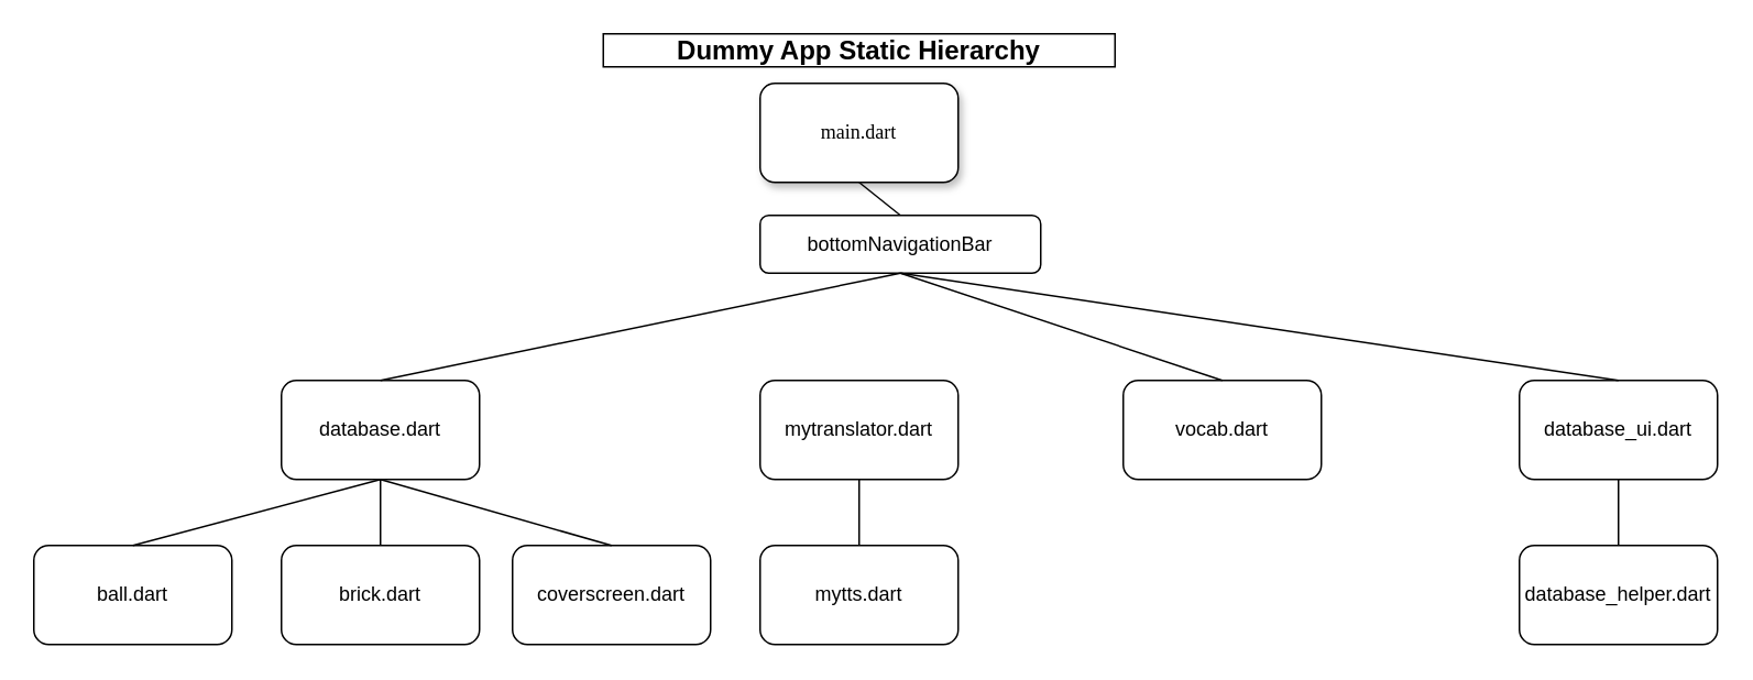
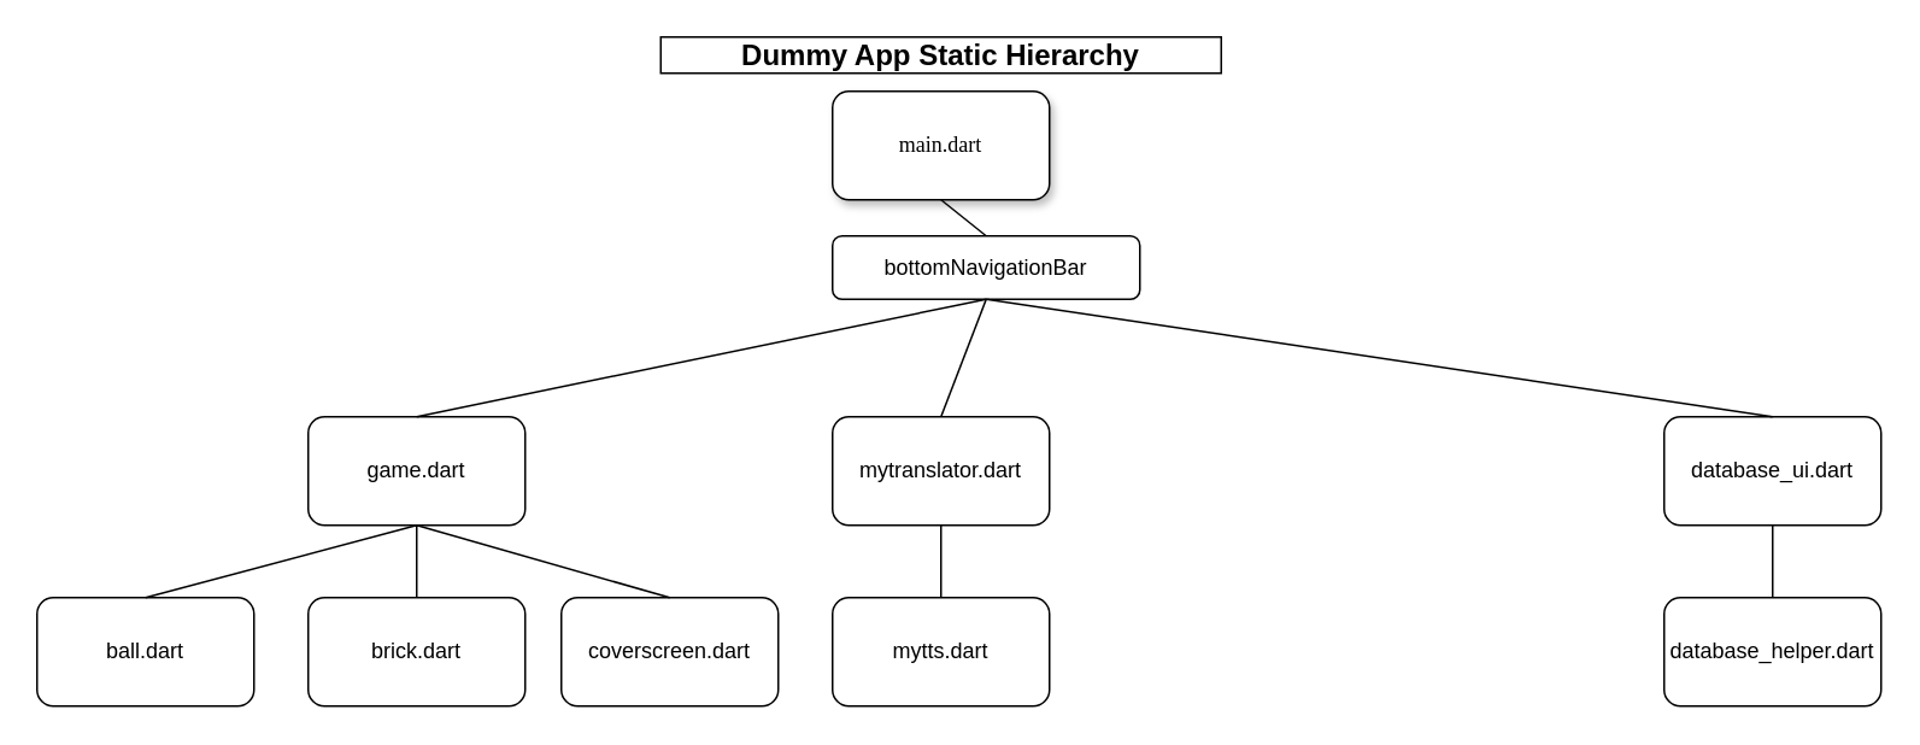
  <mxCell id="0" />
  <mxCell id="1" parent="0" />
  <mxCell id="2" value="main.dart" style="whiteSpace=wrap;html=1;rounded=1;shadow=1;labelBackgroundColor=none;strokeWidth=1;fontFamily=Verdana;fontSize=12;align=center;" parent="1" vertex="1"><mxGeometry x="460" y="50" width="120" height="60" as="geometry" /></mxCell>
  <mxCell id="3" value="" style="endArrow=none;html=1;rounded=0;exitX=0.5;exitY=1;exitDx=0;exitDy=0;entryX=0.5;entryY=0;entryDx=0;entryDy=0;" parent="1" source="2" target="5" edge="1"><mxGeometry width="50" height="50" relative="1" as="geometry"><mxPoint x="540" y="210" as="sourcePoint" /><mxPoint x="570" y="130" as="targetPoint" /></mxGeometry></mxCell>
- <mxCell id="4" value="database.dart" style="rounded=1;whiteSpace=wrap;html=1;" parent="1" vertex="1"><mxGeometry x="170" y="230" width="120" height="60" as="geometry" /></mxCell>
+ <mxCell id="4" value="game.dart" style="rounded=1;whiteSpace=wrap;html=1;" parent="1" vertex="1"><mxGeometry x="170" y="230" width="120" height="60" as="geometry" /></mxCell>
  <mxCell id="5" value="bottomNavigationBar" style="rounded=1;whiteSpace=wrap;html=1;" parent="1" vertex="1"><mxGeometry x="460" y="130" width="170" height="35" as="geometry" /></mxCell>
  <mxCell id="6" value="" style="endArrow=none;html=1;rounded=0;entryX=0.5;entryY=1;entryDx=0;entryDy=0;exitX=0.5;exitY=0;exitDx=0;exitDy=0;" parent="1" source="4" target="5" edge="1"><mxGeometry width="50" height="50" relative="1" as="geometry"><mxPoint x="500" y="430" as="sourcePoint" /><mxPoint x="550" y="380" as="targetPoint" /></mxGeometry></mxCell>
  <mxCell id="7" value="coverscreen.dart" style="rounded=1;whiteSpace=wrap;html=1;" parent="1" vertex="1"><mxGeometry x="310" y="330" width="120" height="60" as="geometry" /></mxCell>
  <mxCell id="8" value="ball.dart" style="rounded=1;whiteSpace=wrap;html=1;" parent="1" vertex="1"><mxGeometry x="20" y="330" width="120" height="60" as="geometry" /></mxCell>
  <mxCell id="9" value="brick.dart" style="rounded=1;whiteSpace=wrap;html=1;" parent="1" vertex="1"><mxGeometry x="170" y="330" width="120" height="60" as="geometry" /></mxCell>
  <mxCell id="10" value="" style="endArrow=none;html=1;rounded=0;entryX=0.5;entryY=1;entryDx=0;entryDy=0;exitX=0.5;exitY=0;exitDx=0;exitDy=0;" parent="1" source="9" target="4" edge="1"><mxGeometry width="50" height="50" relative="1" as="geometry"><mxPoint x="260" y="440" as="sourcePoint" /><mxPoint x="310" y="390" as="targetPoint" /></mxGeometry></mxCell>
  <mxCell id="11" value="" style="endArrow=none;html=1;rounded=0;entryX=0.5;entryY=0;entryDx=0;entryDy=0;exitX=0.5;exitY=1;exitDx=0;exitDy=0;" parent="1" source="4" target="7" edge="1"><mxGeometry width="50" height="50" relative="1" as="geometry"><mxPoint x="250" y="310" as="sourcePoint" /><mxPoint x="370" y="270" as="targetPoint" /></mxGeometry></mxCell>
  <mxCell id="12" value="" style="endArrow=none;html=1;rounded=0;entryX=0.5;entryY=1;entryDx=0;entryDy=0;exitX=0.5;exitY=0;exitDx=0;exitDy=0;" parent="1" source="8" target="4" edge="1"><mxGeometry width="50" height="50" relative="1" as="geometry"><mxPoint x="80" y="290" as="sourcePoint" /><mxPoint x="120" y="280" as="targetPoint" /></mxGeometry></mxCell>
  <mxCell id="13" value="mytts.dart" style="rounded=1;whiteSpace=wrap;html=1;" parent="1" vertex="1"><mxGeometry x="460" y="330" width="120" height="60" as="geometry" /></mxCell>
  <mxCell id="14" value="mytranslator.dart" style="rounded=1;whiteSpace=wrap;html=1;" parent="1" vertex="1"><mxGeometry x="460" y="230" width="120" height="60" as="geometry" /></mxCell>
  <mxCell id="15" value="" style="endArrow=none;html=1;rounded=0;entryX=0.5;entryY=1;entryDx=0;entryDy=0;exitX=0.5;exitY=0;exitDx=0;exitDy=0;" parent="1" source="13" target="14" edge="1"><mxGeometry width="50" height="50" relative="1" as="geometry"><mxPoint x="500" y="430" as="sourcePoint" /><mxPoint x="550" y="380" as="targetPoint" /></mxGeometry></mxCell>
- <mxCell id="17" value="vocab.dart" style="rounded=1;whiteSpace=wrap;html=1;" parent="1" vertex="1"><mxGeometry x="680" y="230" width="120" height="60" as="geometry" /></mxCell>
- <mxCell id="18" value="" style="endArrow=none;html=1;rounded=0;exitX=0.5;exitY=1;exitDx=0;exitDy=0;entryX=0.5;entryY=0;entryDx=0;entryDy=0;" parent="1" source="5" target="17" edge="1"><mxGeometry width="50" height="50" relative="1" as="geometry"><mxPoint x="680" y="200" as="sourcePoint" /><mxPoint x="730" y="150" as="targetPoint" /></mxGeometry></mxCell>
+ <mxCell id="16" value="" style="endArrow=none;html=1;rounded=0;entryX=0.5;entryY=1;entryDx=0;entryDy=0;exitX=0.5;exitY=0;exitDx=0;exitDy=0;" parent="1" source="14" target="5" edge="1"><mxGeometry width="50" height="50" relative="1" as="geometry"><mxPoint x="500" y="430" as="sourcePoint" /><mxPoint x="550" y="380" as="targetPoint" /></mxGeometry></mxCell>
  <mxCell id="19" value="database_helper.dart" style="rounded=1;whiteSpace=wrap;html=1;" parent="1" vertex="1"><mxGeometry x="920" y="330" width="120" height="60" as="geometry" /></mxCell>
  <mxCell id="20" value="database_ui.dart" style="rounded=1;whiteSpace=wrap;html=1;" parent="1" vertex="1"><mxGeometry x="920" y="230" width="120" height="60" as="geometry" /></mxCell>
  <mxCell id="21" value="" style="endArrow=none;html=1;rounded=0;exitX=0.5;exitY=1;exitDx=0;exitDy=0;entryX=0.5;entryY=0;entryDx=0;entryDy=0;" parent="1" source="5" target="20" edge="1"><mxGeometry width="50" height="50" relative="1" as="geometry"><mxPoint x="500" y="430" as="sourcePoint" /><mxPoint x="550" y="380" as="targetPoint" /></mxGeometry></mxCell>
  <mxCell id="22" value="" style="endArrow=none;html=1;rounded=0;exitX=0.5;exitY=1;exitDx=0;exitDy=0;entryX=0.5;entryY=0;entryDx=0;entryDy=0;" parent="1" source="20" target="19" edge="1"><mxGeometry width="50" height="50" relative="1" as="geometry"><mxPoint x="500" y="430" as="sourcePoint" /><mxPoint x="550" y="380" as="targetPoint" /></mxGeometry></mxCell>
  <mxCell id="23" value="&lt;font size=&quot;1&quot; style=&quot;&quot;&gt;&lt;b style=&quot;font-size: 16px;&quot;&gt;Dummy App Static Hierarchy&lt;/b&gt;&lt;/font&gt;" style="rounded=0;whiteSpace=wrap;html=1;" parent="1" vertex="1"><mxGeometry x="365" y="20" width="310" height="20" as="geometry" /></mxCell>
